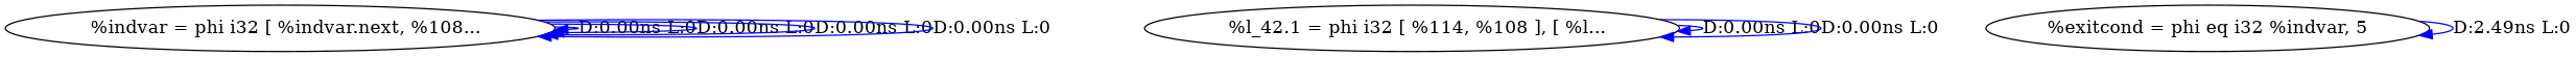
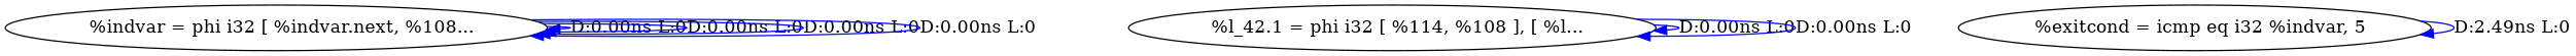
  digraph {
    edge [color=blue]
    n1 [label="  %indvar = phi i32 [ %indvar.next, %108..."]
    n2 [label="  %l_42.1 = phi i32 [ %114, %108 ], [ %l..."]
-   n3 [label="%exitcond = phi eq i32 %indvar, 5"]
+   n3 [label="  %exitcond = icmp eq i32 %indvar, 5"]
    n1 -> n1 [label="D:0.00ns L:0"]
    n1 -> n1 [label="D:0.00ns L:0"]
    n1 -> n1 [label="D:0.00ns L:0"]
    n1 -> n1 [label="D:0.00ns L:0"]
    n2 -> n2 [label="D:0.00ns L:0"]
    n2 -> n2 [label="D:0.00ns L:0"]
    n3 -> n3 [label="D:2.49ns L:0"]
  }
